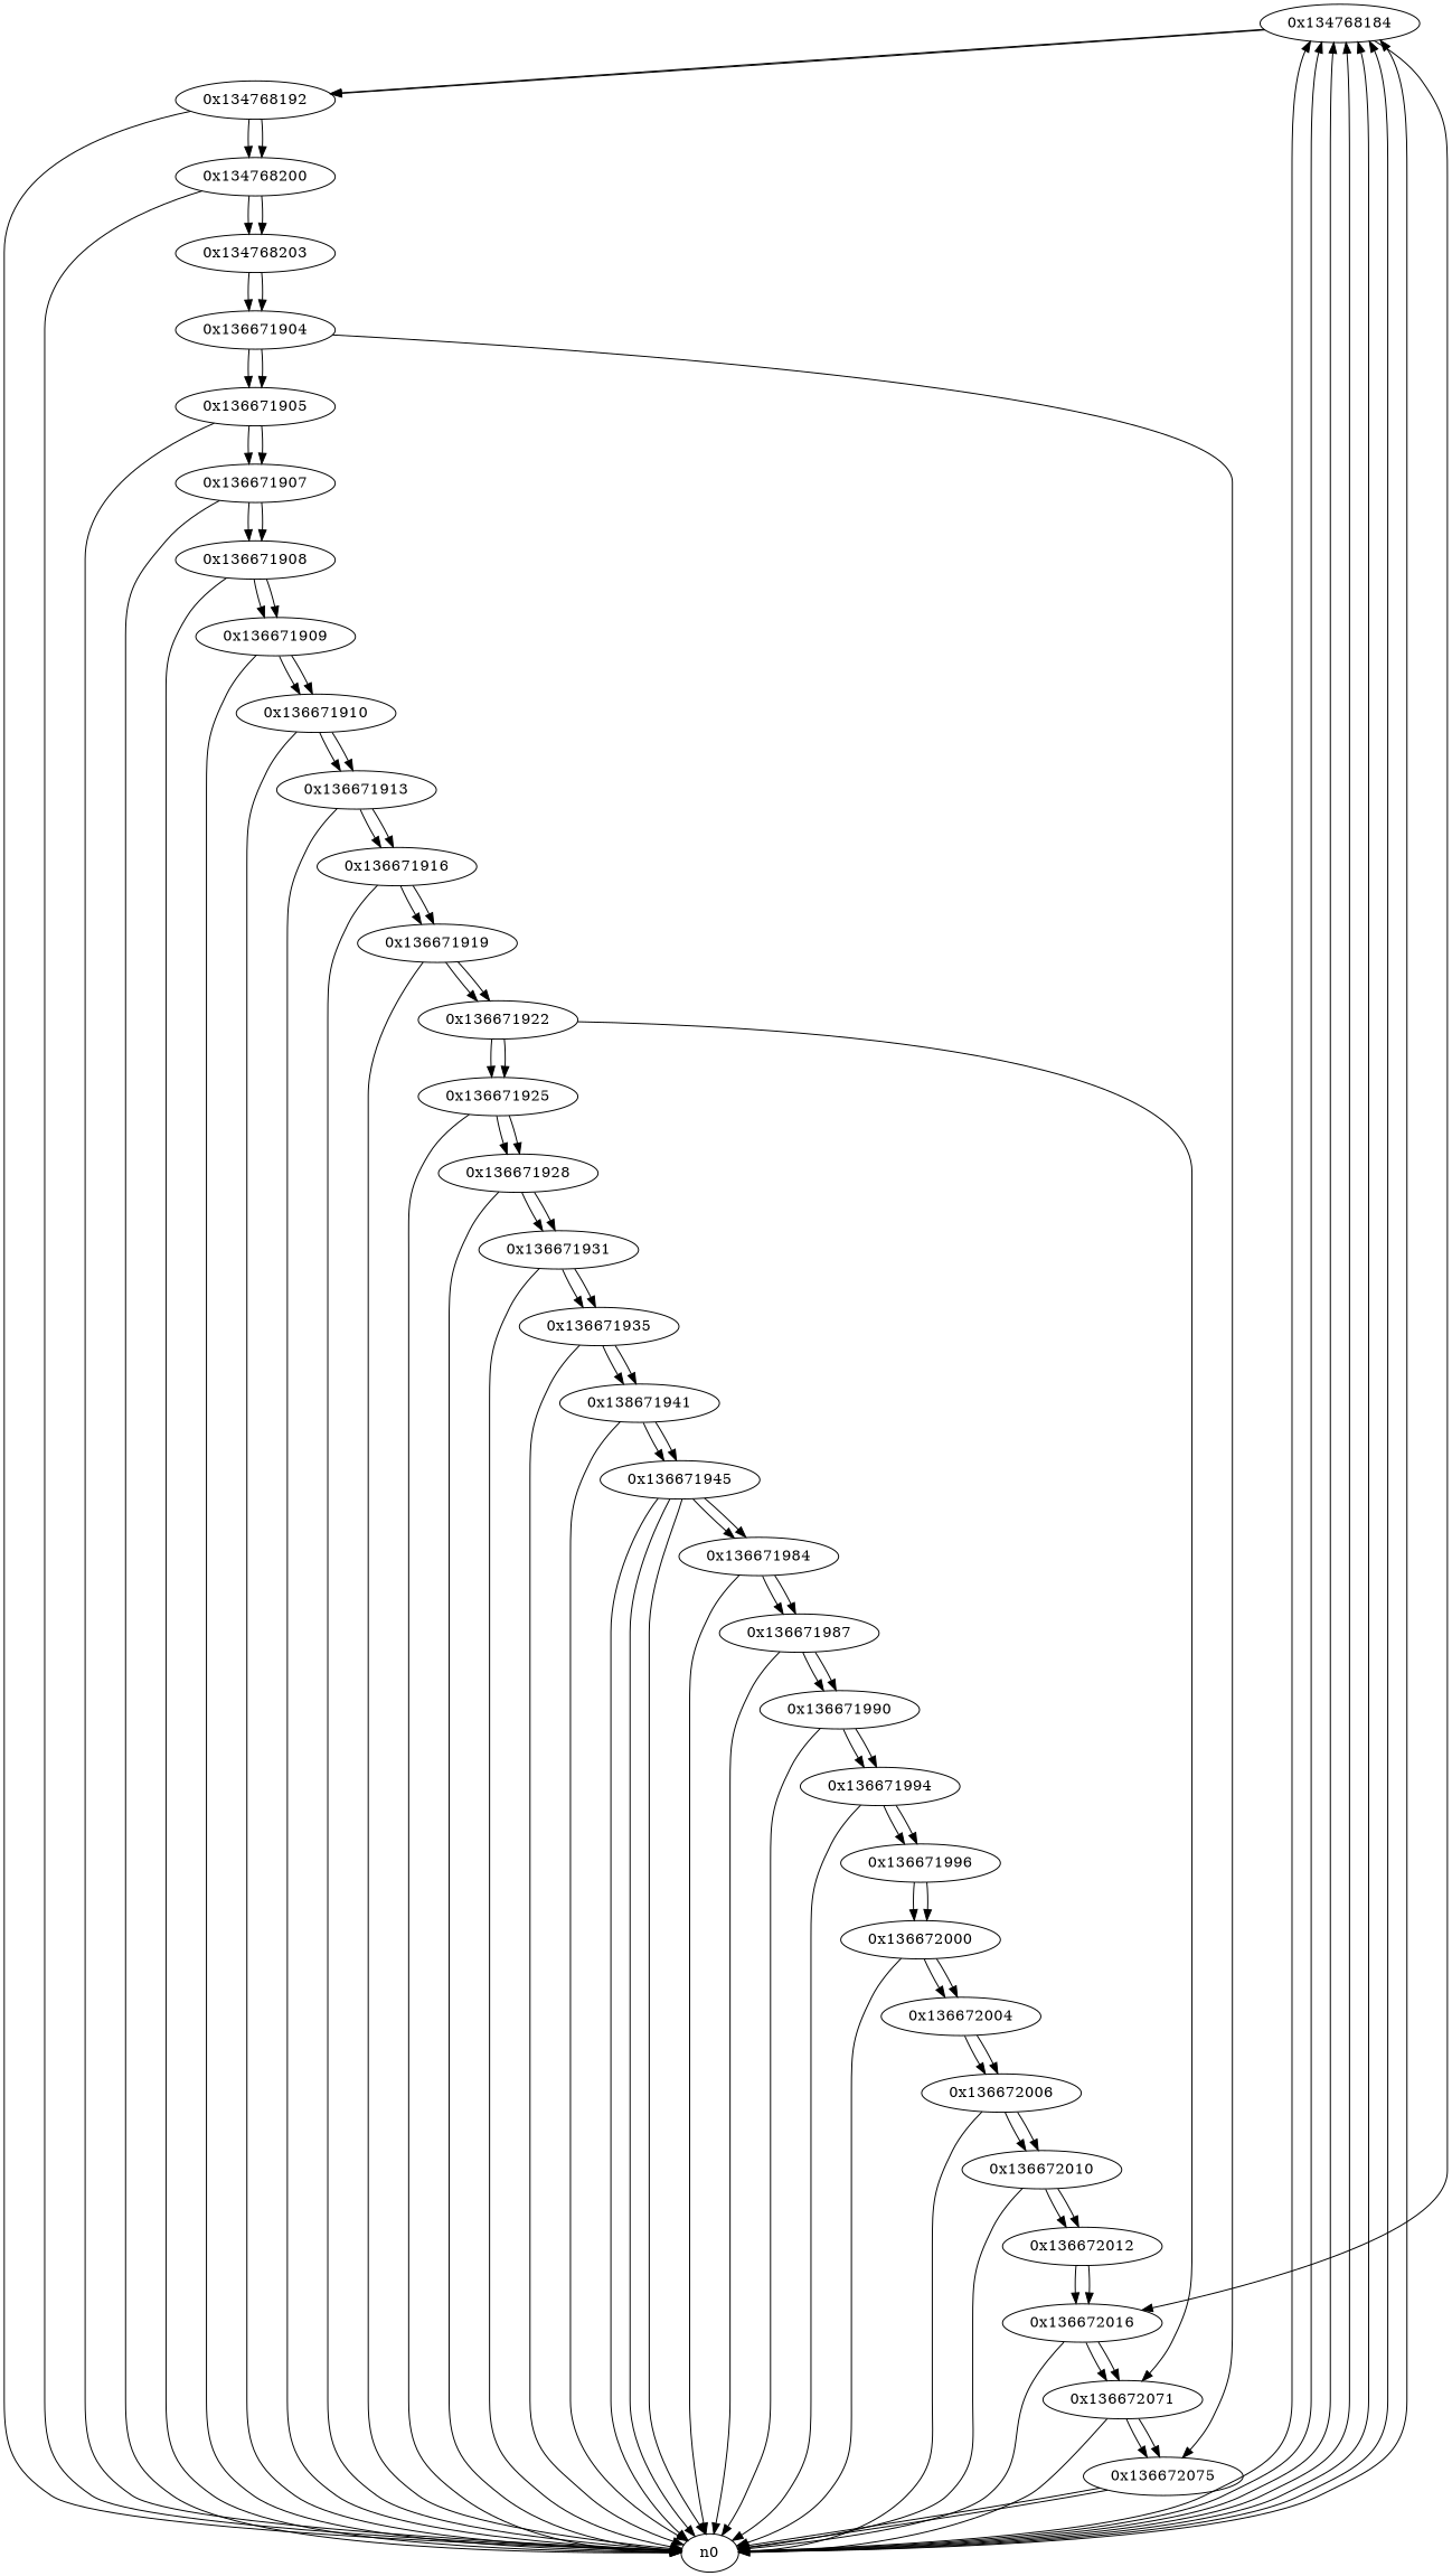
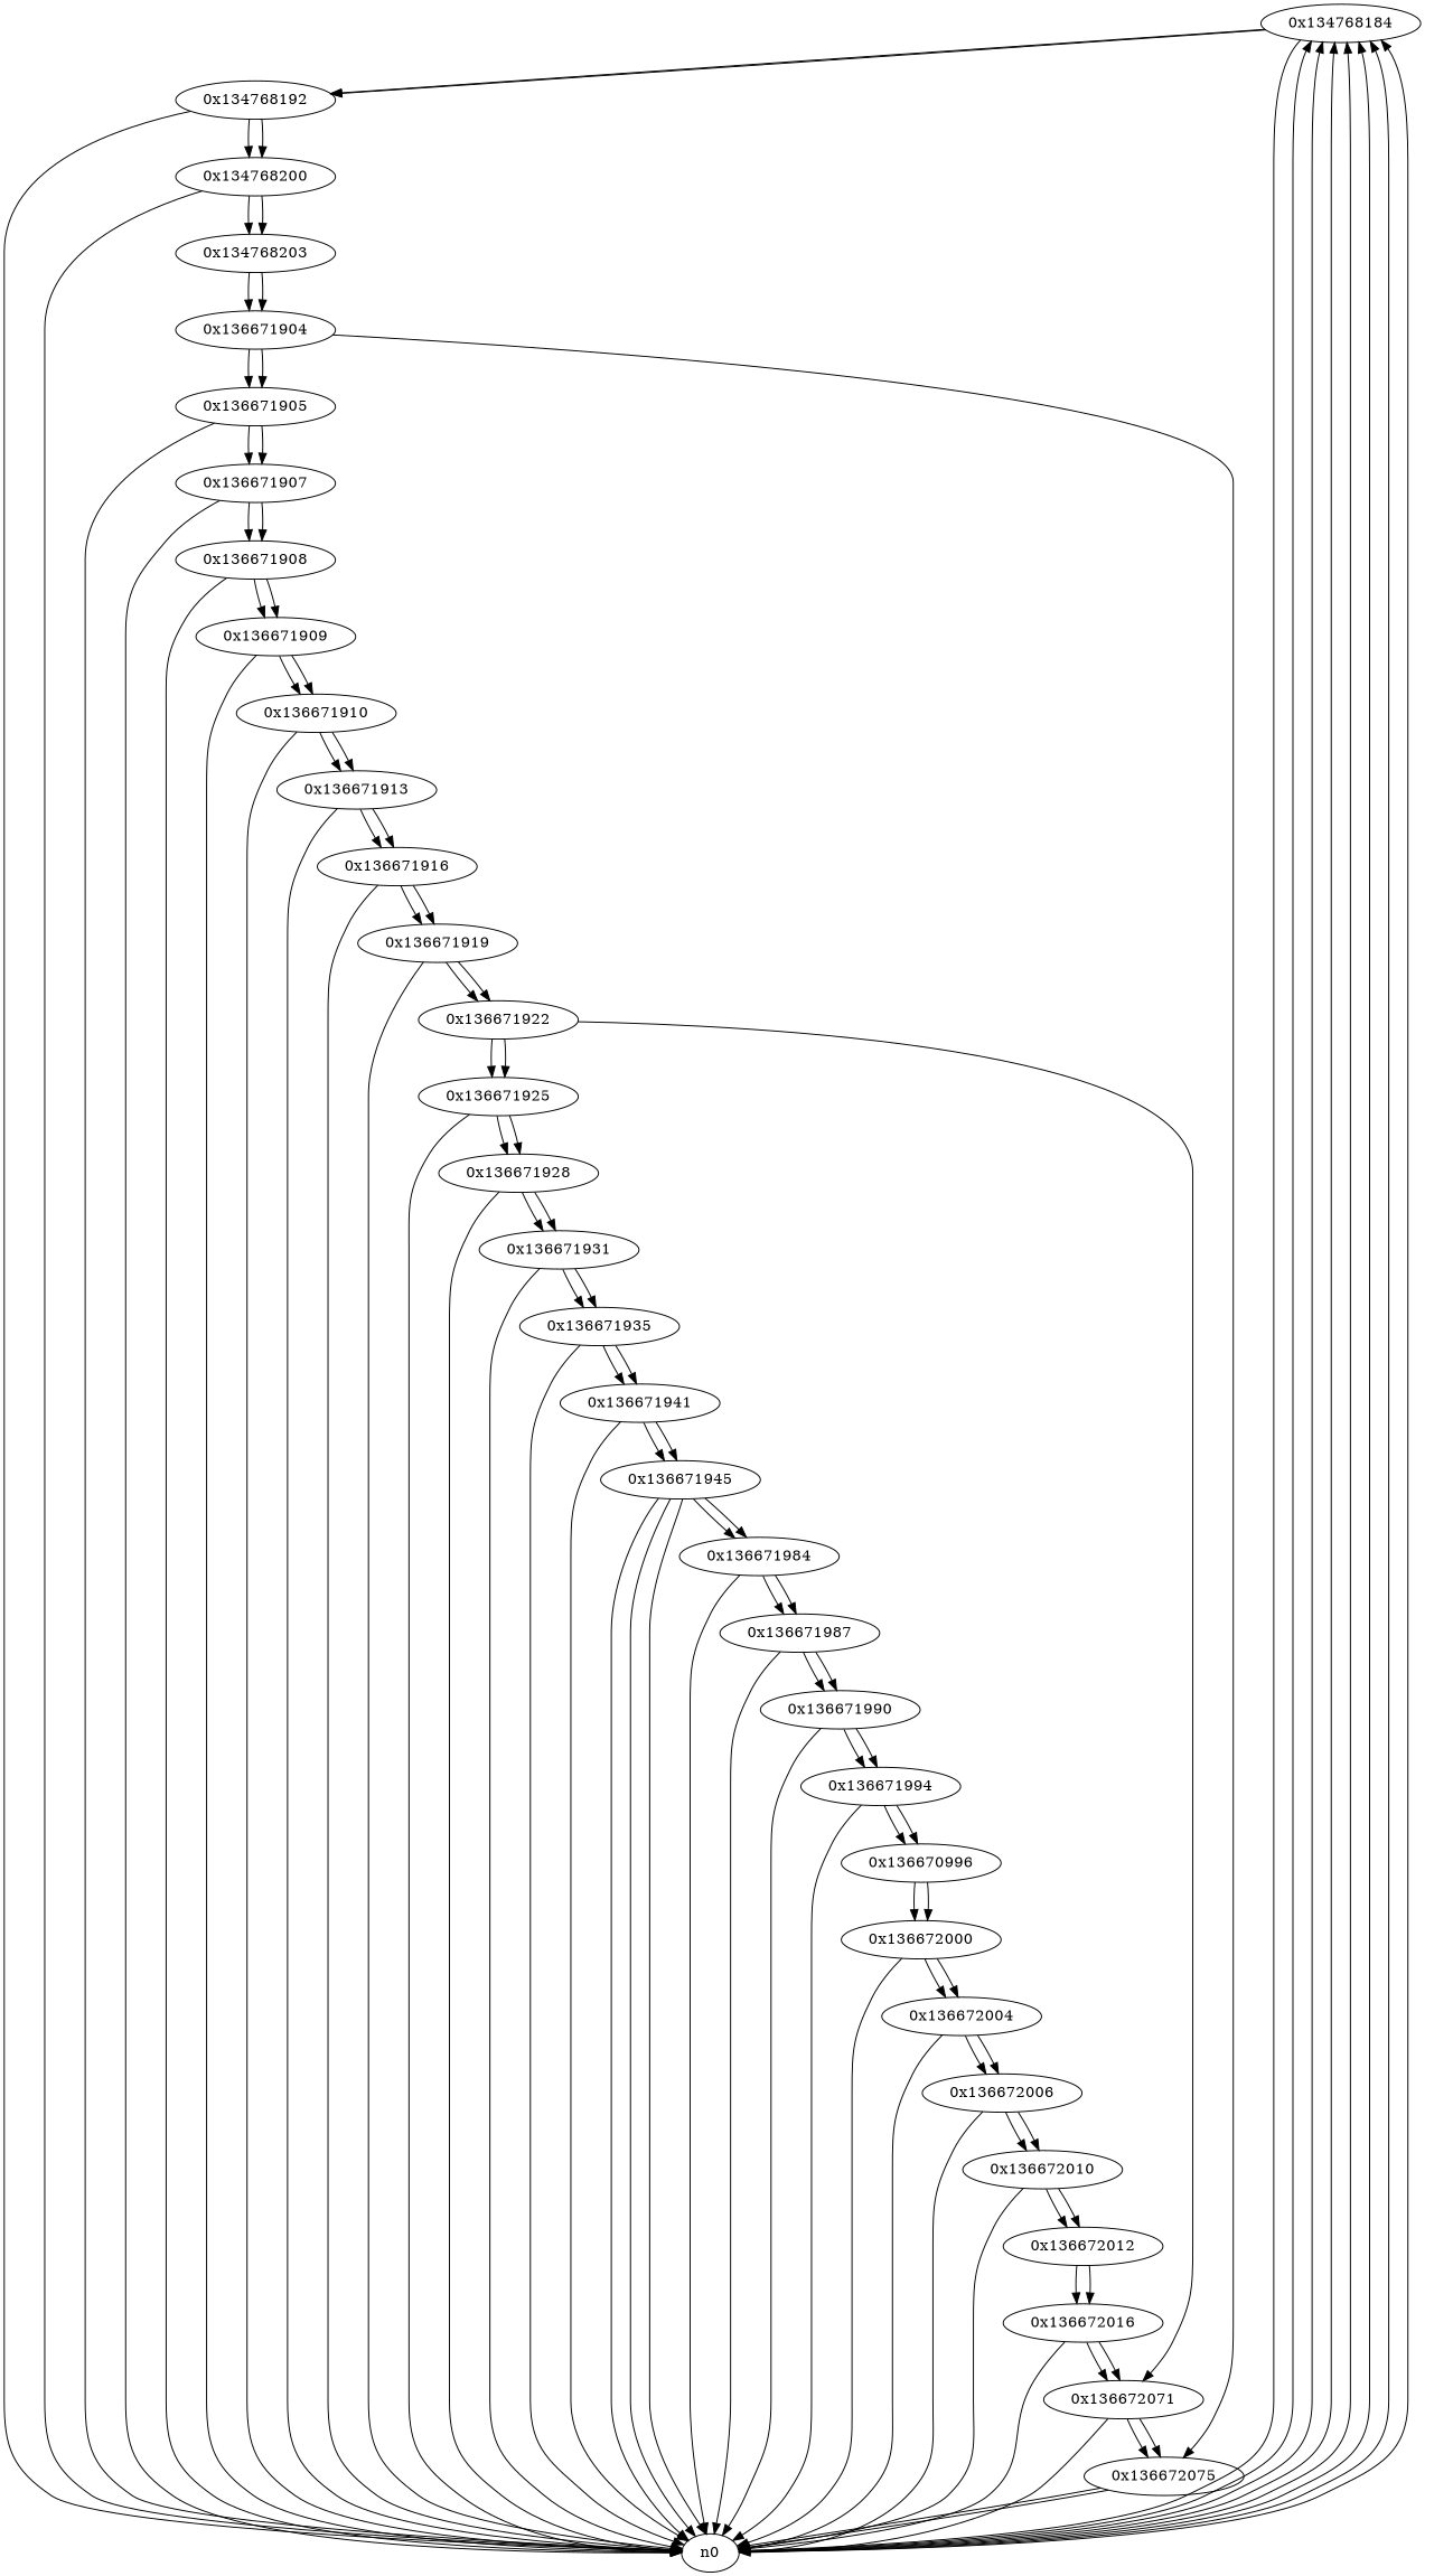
  digraph {
    n1 [label="0x134768184"]
    n2 [label="0x134768192"]
    n0
    n3 [label="0x134768200"]
    n4 [label="0x134768203"]
    n5 [label="0x136671904"]
    n6 [label="0x136671905"]
    n33 [label="0x136672075"]
    n7 [label="0x136671907"]
    n8 [label="0x136671908"]
    n9 [label="0x136671909"]
    n10 [label="0x136671910"]
    n11 [label="0x136671913"]
    n12 [label="0x136671916"]
    n13 [label="0x136671919"]
    n14 [label="0x136671922"]
    n15 [label="0x136671925"]
    n32 [label="0x136672071"]
    n16 [label="0x136671928"]
    n17 [label="0x136671931"]
    n18 [label="0x136671935"]
-   n19 [label="0x138671941"]
+   n19 [label="0x136671941"]
    n20 [label="0x136671945"]
    n21 [label="0x136671984"]
    n22 [label="0x136671987"]
    n23 [label="0x136671990"]
    n24 [label="0x136671994"]
-   n25 [label="0x136671996"]
+   n25 [label="0x136670996"]
    n26 [label="0x136672000"]
    n27 [label="0x136672004"]
    n28 [label="0x136672006"]
    n29 [label="0x136672010"]
    n30 [label="0x136672012"]
    n31 [label="0x136672016"]
    n1 -> n2
    n1 -> n2
-   n1 -> n31
+   n1 -> n0
    n2 -> n0
    n2 -> n3
    n2 -> n3
    n0 -> n1
    n0 -> n1
    n0 -> n1
    n0 -> n1
    n0 -> n1
    n0 -> n1
    n0 -> n1
    n3 -> n0
    n3 -> n4
    n3 -> n4
    n4 -> n5
    n4 -> n5
    n5 -> n6
    n5 -> n6
    n5 -> n33
    n6 -> n0
    n6 -> n7
    n6 -> n7
    n33 -> n0
    n33 -> n0
    n7 -> n0
    n7 -> n8
    n7 -> n8
    n8 -> n0
    n8 -> n9
    n8 -> n9
    n9 -> n0
    n9 -> n10
    n9 -> n10
    n10 -> n0
    n10 -> n11
    n10 -> n11
    n11 -> n0
    n11 -> n12
    n11 -> n12
    n12 -> n0
    n12 -> n13
    n12 -> n13
    n13 -> n0
    n13 -> n14
    n13 -> n14
    n14 -> n15
    n14 -> n15
    n14 -> n32
    n15 -> n0
    n15 -> n16
    n15 -> n16
    n32 -> n0
    n32 -> n33
    n32 -> n33
    n16 -> n0
    n16 -> n17
    n16 -> n17
    n17 -> n0
    n17 -> n18
    n17 -> n18
    n18 -> n0
    n18 -> n19
    n18 -> n19
    n19 -> n0
    n19 -> n20
    n19 -> n20
    n20 -> n0
    n20 -> n0
    n20 -> n0
    n20 -> n21
    n20 -> n21
    n21 -> n0
    n21 -> n22
    n21 -> n22
    n22 -> n0
    n22 -> n23
    n22 -> n23
    n23 -> n0
    n23 -> n24
    n23 -> n24
    n24 -> n0
    n24 -> n25
    n24 -> n25
    n25 -> n26
    n25 -> n26
    n26 -> n0
    n26 -> n27
    n26 -> n27
+   n27 -> n0
    n27 -> n28
    n27 -> n28
    n28 -> n0
    n28 -> n29
    n28 -> n29
    n29 -> n0
    n29 -> n30
    n29 -> n30
    n30 -> n31
    n30 -> n31
    n31 -> n0
    n31 -> n32
    n31 -> n32
  }
